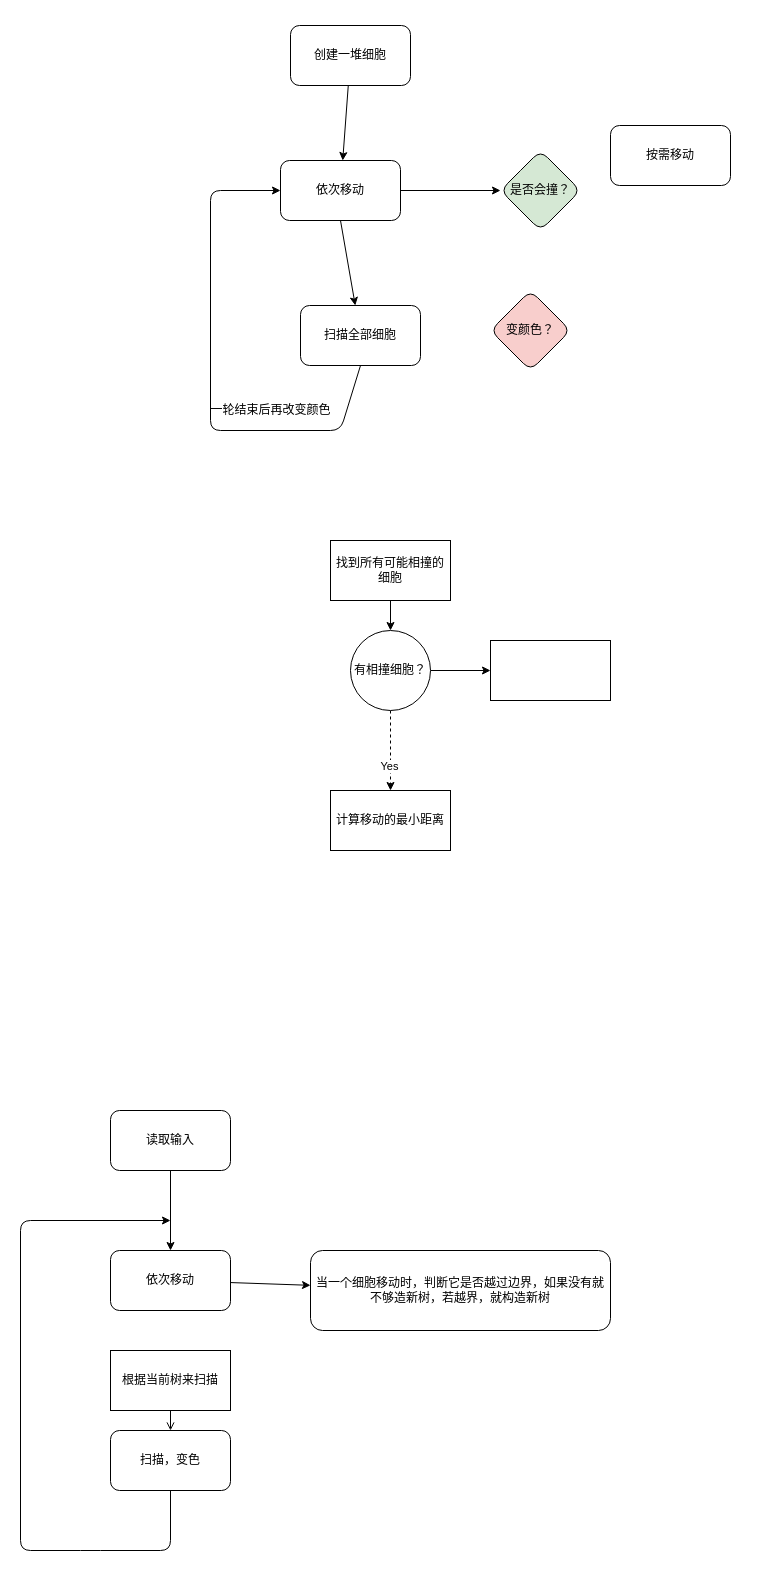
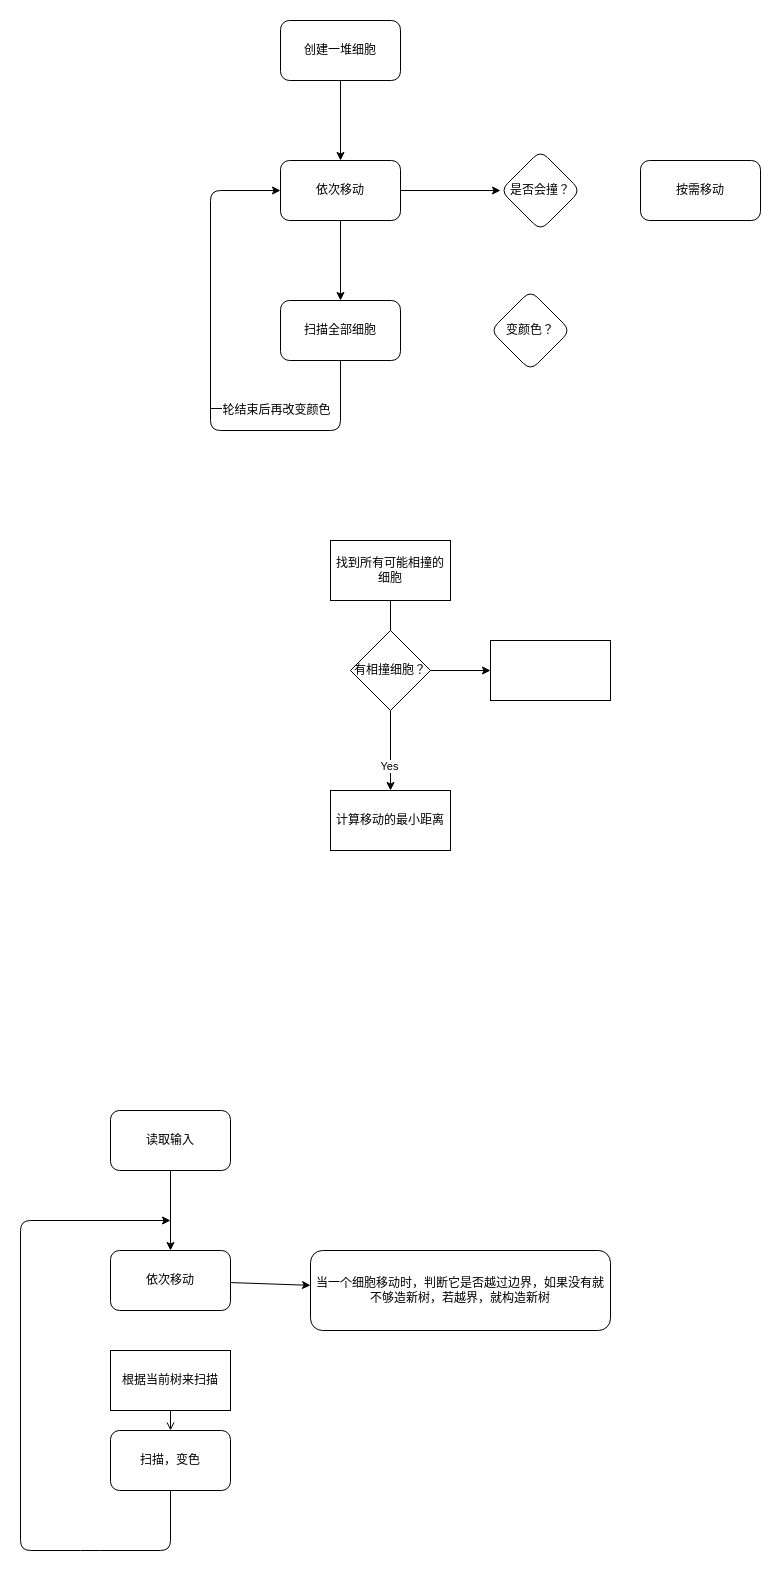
  <mxCell id="0" />
  <mxCell id="1" parent="0" />
  <mxCell id="2" value="" style="edgeStyle=none;html=1;" parent="1" source="3" target="5" edge="1"><mxGeometry relative="1" as="geometry" /></mxCell>
- <mxCell id="3" value="创建一堆细胞" style="rounded=1;whiteSpace=wrap;html=1;" parent="1" vertex="1"><mxGeometry x="290" y="25" width="120" height="60" as="geometry" /></mxCell>
+ <mxCell id="3" value="创建一堆细胞" style="rounded=1;whiteSpace=wrap;html=1;" parent="1" vertex="1"><mxGeometry x="280" y="20" width="120" height="60" as="geometry" /></mxCell>
  <mxCell id="4" value="" style="edgeStyle=none;html=1;" parent="1" source="5" target="9" edge="1"><mxGeometry relative="1" as="geometry" /></mxCell>
  <mxCell id="5" value="依次移动" style="whiteSpace=wrap;html=1;rounded=1;" parent="1" vertex="1"><mxGeometry x="280" y="160" width="120" height="60" as="geometry" /></mxCell>
  <mxCell id="6" value="" style="edgeStyle=none;html=1;exitX=0.5;exitY=1;exitDx=0;exitDy=0;" parent="1" source="5" target="7" edge="1"><mxGeometry relative="1" as="geometry" /></mxCell>
- <mxCell id="7" value="扫描全部细胞" style="whiteSpace=wrap;html=1;rounded=1;" parent="1" vertex="1"><mxGeometry x="300" y="305" width="120" height="60" as="geometry" /></mxCell>
- <mxCell id="8" value="变颜色？" style="rhombus;whiteSpace=wrap;html=1;rounded=1;fillColor=#f8cecc;" parent="1" vertex="1"><mxGeometry x="490" y="290" width="80" height="80" as="geometry" /></mxCell>
- <mxCell id="9" value="是否会撞？" style="rhombus;whiteSpace=wrap;html=1;rounded=1;fillColor=#d5e8d4;" parent="1" vertex="1"><mxGeometry x="500" y="150" width="80" height="80" as="geometry" /></mxCell>
- <mxCell id="10" value="按需移动" style="whiteSpace=wrap;html=1;rounded=1;" parent="1" vertex="1"><mxGeometry x="610" y="125" width="120" height="60" as="geometry" /></mxCell>
+ <mxCell id="7" value="扫描全部细胞" style="whiteSpace=wrap;html=1;rounded=1;" parent="1" vertex="1"><mxGeometry x="280" y="300" width="120" height="60" as="geometry" /></mxCell>
+ <mxCell id="8" value="变颜色？" style="rhombus;whiteSpace=wrap;html=1;rounded=1;" parent="1" vertex="1"><mxGeometry x="490" y="290" width="80" height="80" as="geometry" /></mxCell>
+ <mxCell id="9" value="是否会撞？" style="rhombus;whiteSpace=wrap;html=1;rounded=1;" parent="1" vertex="1"><mxGeometry x="500" y="150" width="80" height="80" as="geometry" /></mxCell>
+ <mxCell id="10" value="按需移动" style="whiteSpace=wrap;html=1;rounded=1;" parent="1" vertex="1"><mxGeometry x="640" y="160" width="120" height="60" as="geometry" /></mxCell>
  <mxCell id="11" value="一轮结束后再改变颜色" style="text;html=1;align=center;verticalAlign=middle;resizable=0;points=[];autosize=1;strokeColor=none;fillColor=none;" parent="1" vertex="1"><mxGeometry x="200" y="400" width="140" height="20" as="geometry" /></mxCell>
  <mxCell id="12" value="" style="endArrow=classic;html=1;exitX=0.5;exitY=1;exitDx=0;exitDy=0;entryX=0;entryY=0.5;entryDx=0;entryDy=0;" parent="1" source="7" target="5" edge="1"><mxGeometry width="50" height="50" relative="1" as="geometry"><mxPoint x="120" y="620" as="sourcePoint" /><mxPoint x="340" y="460" as="targetPoint" /><Array as="points"><mxPoint x="340" y="430" /><mxPoint x="210" y="430" /><mxPoint x="210" y="190" /></Array></mxGeometry></mxCell>
- <mxCell id="13" value="" style="edgeStyle=none;html=1;" parent="1" source="14" target="19" edge="1"><mxGeometry relative="1" as="geometry" /></mxCell>
+ <mxCell id="13" value="" style="edgeStyle=none;html=1;endArrow=none;" parent="1" source="14" target="19" edge="1"><mxGeometry relative="1" as="geometry" /></mxCell>
  <mxCell id="14" value="找到所有可能相撞的细胞" style="whiteSpace=wrap;html=1;" parent="1" vertex="1"><mxGeometry x="330" y="540" width="120" height="60" as="geometry" /></mxCell>
  <mxCell id="15" value="计算移动的最小距离" style="whiteSpace=wrap;html=1;" parent="1" vertex="1"><mxGeometry x="330" y="790" width="120" height="60" as="geometry" /></mxCell>
- <mxCell id="16" value="" style="edgeStyle=none;html=1;dashed=1;" parent="1" source="19" target="15" edge="1"><mxGeometry relative="1" as="geometry" /></mxCell>
+ <mxCell id="16" value="" style="edgeStyle=none;html=1;" parent="1" source="19" target="15" edge="1"><mxGeometry relative="1" as="geometry" /></mxCell>
  <mxCell id="17" value="Yes" style="edgeLabel;html=1;align=center;verticalAlign=middle;resizable=0;points=[];" parent="16" vertex="1" connectable="0"><mxGeometry x="0.375" y="-2" relative="1" as="geometry"><mxPoint as="offset" /></mxGeometry></mxCell>
  <mxCell id="18" value="" style="edgeStyle=none;html=1;" parent="1" source="19" target="20" edge="1"><mxGeometry relative="1" as="geometry" /></mxCell>
- <mxCell id="19" value="有相撞细胞？" style="ellipse;whiteSpace=wrap;html=1;" parent="1" vertex="1"><mxGeometry x="350" y="630" width="80" height="80" as="geometry" /></mxCell>
+ <mxCell id="19" value="有相撞细胞？" style="rhombus;whiteSpace=wrap;html=1;" parent="1" vertex="1"><mxGeometry x="350" y="630" width="80" height="80" as="geometry" /></mxCell>
  <mxCell id="20" value="" style="whiteSpace=wrap;html=1;" parent="1" vertex="1"><mxGeometry x="490" y="640" width="120" height="60" as="geometry" /></mxCell>
  <mxCell id="21" value="" style="edgeStyle=none;html=1;" edge="1" parent="1" source="22" target="24"><mxGeometry relative="1" as="geometry" /></mxCell>
  <mxCell id="22" value="读取输入" style="rounded=1;whiteSpace=wrap;html=1;" vertex="1" parent="1"><mxGeometry x="110" y="1110" width="120" height="60" as="geometry" /></mxCell>
  <mxCell id="23" value="" style="edgeStyle=none;html=1;" edge="1" parent="1" source="24" target="27"><mxGeometry relative="1" as="geometry" /></mxCell>
  <mxCell id="24" value="依次移动" style="whiteSpace=wrap;html=1;rounded=1;" vertex="1" parent="1"><mxGeometry x="110" y="1250" width="120" height="60" as="geometry" /></mxCell>
  <mxCell id="25" value="扫描，变色" style="whiteSpace=wrap;html=1;rounded=1;" vertex="1" parent="1"><mxGeometry x="110" y="1430" width="120" height="60" as="geometry" /></mxCell>
  <mxCell id="26" value="" style="endArrow=classic;html=1;exitX=0.5;exitY=1;exitDx=0;exitDy=0;" edge="1" parent="1" source="25"><mxGeometry width="50" height="50" relative="1" as="geometry"><mxPoint x="140" y="1370" as="sourcePoint" /><mxPoint x="170" y="1220" as="targetPoint" /><Array as="points"><mxPoint x="170" y="1550" /><mxPoint x="90" y="1550" /><mxPoint x="20" y="1550" /><mxPoint x="20" y="1220" /></Array></mxGeometry></mxCell>
  <mxCell id="27" value="当一个细胞移动时，判断它是否越过边界，如果没有就不够造新树，若越界，就构造新树" style="whiteSpace=wrap;html=1;rounded=1;" vertex="1" parent="1"><mxGeometry x="310" y="1250" width="300" height="80" as="geometry" /></mxCell>
  <mxCell id="28" style="edgeStyle=none;html=1;exitX=0.5;exitY=1;exitDx=0;exitDy=0;entryX=0.5;entryY=0;entryDx=0;entryDy=0;endArrow=open;" edge="1" parent="1" source="29" target="25"><mxGeometry relative="1" as="geometry" /></mxCell>
  <mxCell id="29" value="根据当前树来扫描" style="whiteSpace=wrap;html=1;" vertex="1" parent="1"><mxGeometry x="110" y="1350" width="120" height="60" as="geometry" /></mxCell>
